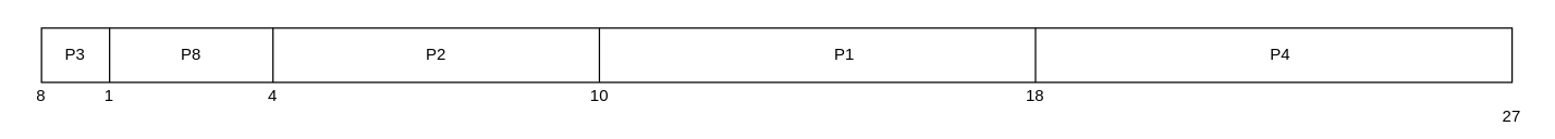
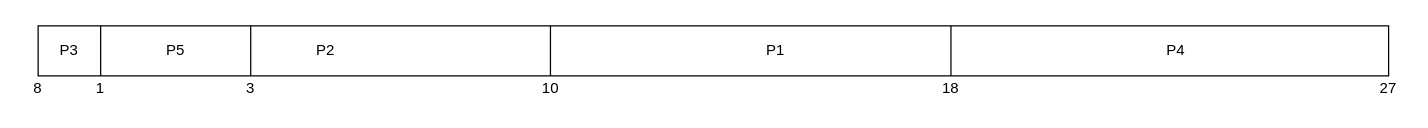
  <mxCell id="0" />
  <mxCell id="1" parent="0" />
  <mxCell id="2" value="" style="rounded=0;whiteSpace=wrap;html=1;" vertex="1" parent="1"><mxGeometry x="30" y="20" width="1080" height="40" as="geometry" /></mxCell>
  <mxCell id="3" value="8" style="text;html=1;strokeColor=none;fillColor=none;align=center;verticalAlign=middle;whiteSpace=wrap;rounded=0;" vertex="1" parent="1"><mxGeometry x="20" y="60" width="20" height="20" as="geometry" /></mxCell>
  <mxCell id="4" value="1" style="text;html=1;strokeColor=none;fillColor=none;align=center;verticalAlign=middle;whiteSpace=wrap;rounded=0;" vertex="1" parent="1"><mxGeometry x="70" y="60" width="20" height="20" as="geometry" /></mxCell>
- <mxCell id="5" value="4" style="text;html=1;strokeColor=none;fillColor=none;align=center;verticalAlign=middle;whiteSpace=wrap;rounded=0;" vertex="1" parent="1"><mxGeometry x="190" y="60" width="20" height="20" as="geometry" /></mxCell>
+ <mxCell id="5" value="3" style="text;html=1;strokeColor=none;fillColor=none;align=center;verticalAlign=middle;whiteSpace=wrap;rounded=0;" vertex="1" parent="1"><mxGeometry x="190" y="60" width="20" height="20" as="geometry" /></mxCell>
  <mxCell id="6" value="10" style="text;html=1;strokeColor=none;fillColor=none;align=center;verticalAlign=middle;whiteSpace=wrap;rounded=0;" vertex="1" parent="1"><mxGeometry x="430" y="60" width="20" height="20" as="geometry" /></mxCell>
  <mxCell id="7" value="18" style="text;html=1;strokeColor=none;fillColor=none;align=center;verticalAlign=middle;whiteSpace=wrap;rounded=0;" vertex="1" parent="1"><mxGeometry x="750" y="60" width="20" height="20" as="geometry" /></mxCell>
- <mxCell id="8" value="27" style="text;html=1;strokeColor=none;fillColor=none;align=center;verticalAlign=middle;whiteSpace=wrap;rounded=0;" vertex="1" parent="1"><mxGeometry x="1100" y="75" width="20" height="20" as="geometry" /></mxCell>
+ <mxCell id="8" value="27" style="text;html=1;strokeColor=none;fillColor=none;align=center;verticalAlign=middle;whiteSpace=wrap;rounded=0;" vertex="1" parent="1"><mxGeometry x="1100" y="60" width="20" height="20" as="geometry" /></mxCell>
  <mxCell id="9" value="" style="endArrow=none;html=1;" edge="1" parent="1"><mxGeometry width="50" height="50" relative="1" as="geometry"><mxPoint x="80" y="60" as="sourcePoint" /><mxPoint x="80" y="20" as="targetPoint" /></mxGeometry></mxCell>
  <mxCell id="10" value="" style="endArrow=none;html=1;" edge="1" parent="1"><mxGeometry width="50" height="50" relative="1" as="geometry"><mxPoint x="200" y="60" as="sourcePoint" /><mxPoint x="200" y="20" as="targetPoint" /></mxGeometry></mxCell>
  <mxCell id="11" value="" style="endArrow=none;html=1;" edge="1" parent="1"><mxGeometry width="50" height="50" relative="1" as="geometry"><mxPoint x="439.71" y="60" as="sourcePoint" /><mxPoint x="439.71" y="20" as="targetPoint" /></mxGeometry></mxCell>
  <mxCell id="12" value="" style="endArrow=none;html=1;" edge="1" parent="1"><mxGeometry width="50" height="50" relative="1" as="geometry"><mxPoint x="760" y="60" as="sourcePoint" /><mxPoint x="760" y="20" as="targetPoint" /></mxGeometry></mxCell>
  <mxCell id="13" value="P3" style="text;html=1;strokeColor=none;fillColor=none;align=center;verticalAlign=middle;whiteSpace=wrap;rounded=0;" vertex="1" parent="1"><mxGeometry x="30" y="30" width="50" height="20" as="geometry" /></mxCell>
- <mxCell id="14" value="P8" style="text;html=1;strokeColor=none;fillColor=none;align=center;verticalAlign=middle;whiteSpace=wrap;rounded=0;" vertex="1" parent="1"><mxGeometry x="120" y="30" width="40" height="20" as="geometry" /></mxCell>
- <mxCell id="15" value="P2" style="text;html=1;strokeColor=none;fillColor=none;align=center;verticalAlign=middle;whiteSpace=wrap;rounded=0;" vertex="1" parent="1"><mxGeometry x="300" y="30" width="40" height="20" as="geometry" /></mxCell>
+ <mxCell id="14" value="P5" style="text;html=1;strokeColor=none;fillColor=none;align=center;verticalAlign=middle;whiteSpace=wrap;rounded=0;" vertex="1" parent="1"><mxGeometry x="120" y="30" width="40" height="20" as="geometry" /></mxCell>
+ <mxCell id="15" value="P2" style="text;html=1;strokeColor=none;fillColor=none;align=center;verticalAlign=middle;whiteSpace=wrap;rounded=0;" vertex="1" parent="1"><mxGeometry x="240" y="30" width="40" height="20" as="geometry" /></mxCell>
  <mxCell id="16" value="P1" style="text;html=1;strokeColor=none;fillColor=none;align=center;verticalAlign=middle;whiteSpace=wrap;rounded=0;" vertex="1" parent="1"><mxGeometry x="600" y="30" width="40" height="20" as="geometry" /></mxCell>
  <mxCell id="17" value="P4" style="text;html=1;strokeColor=none;fillColor=none;align=center;verticalAlign=middle;whiteSpace=wrap;rounded=0;" vertex="1" parent="1"><mxGeometry x="920" y="30" width="40" height="20" as="geometry" /></mxCell>
